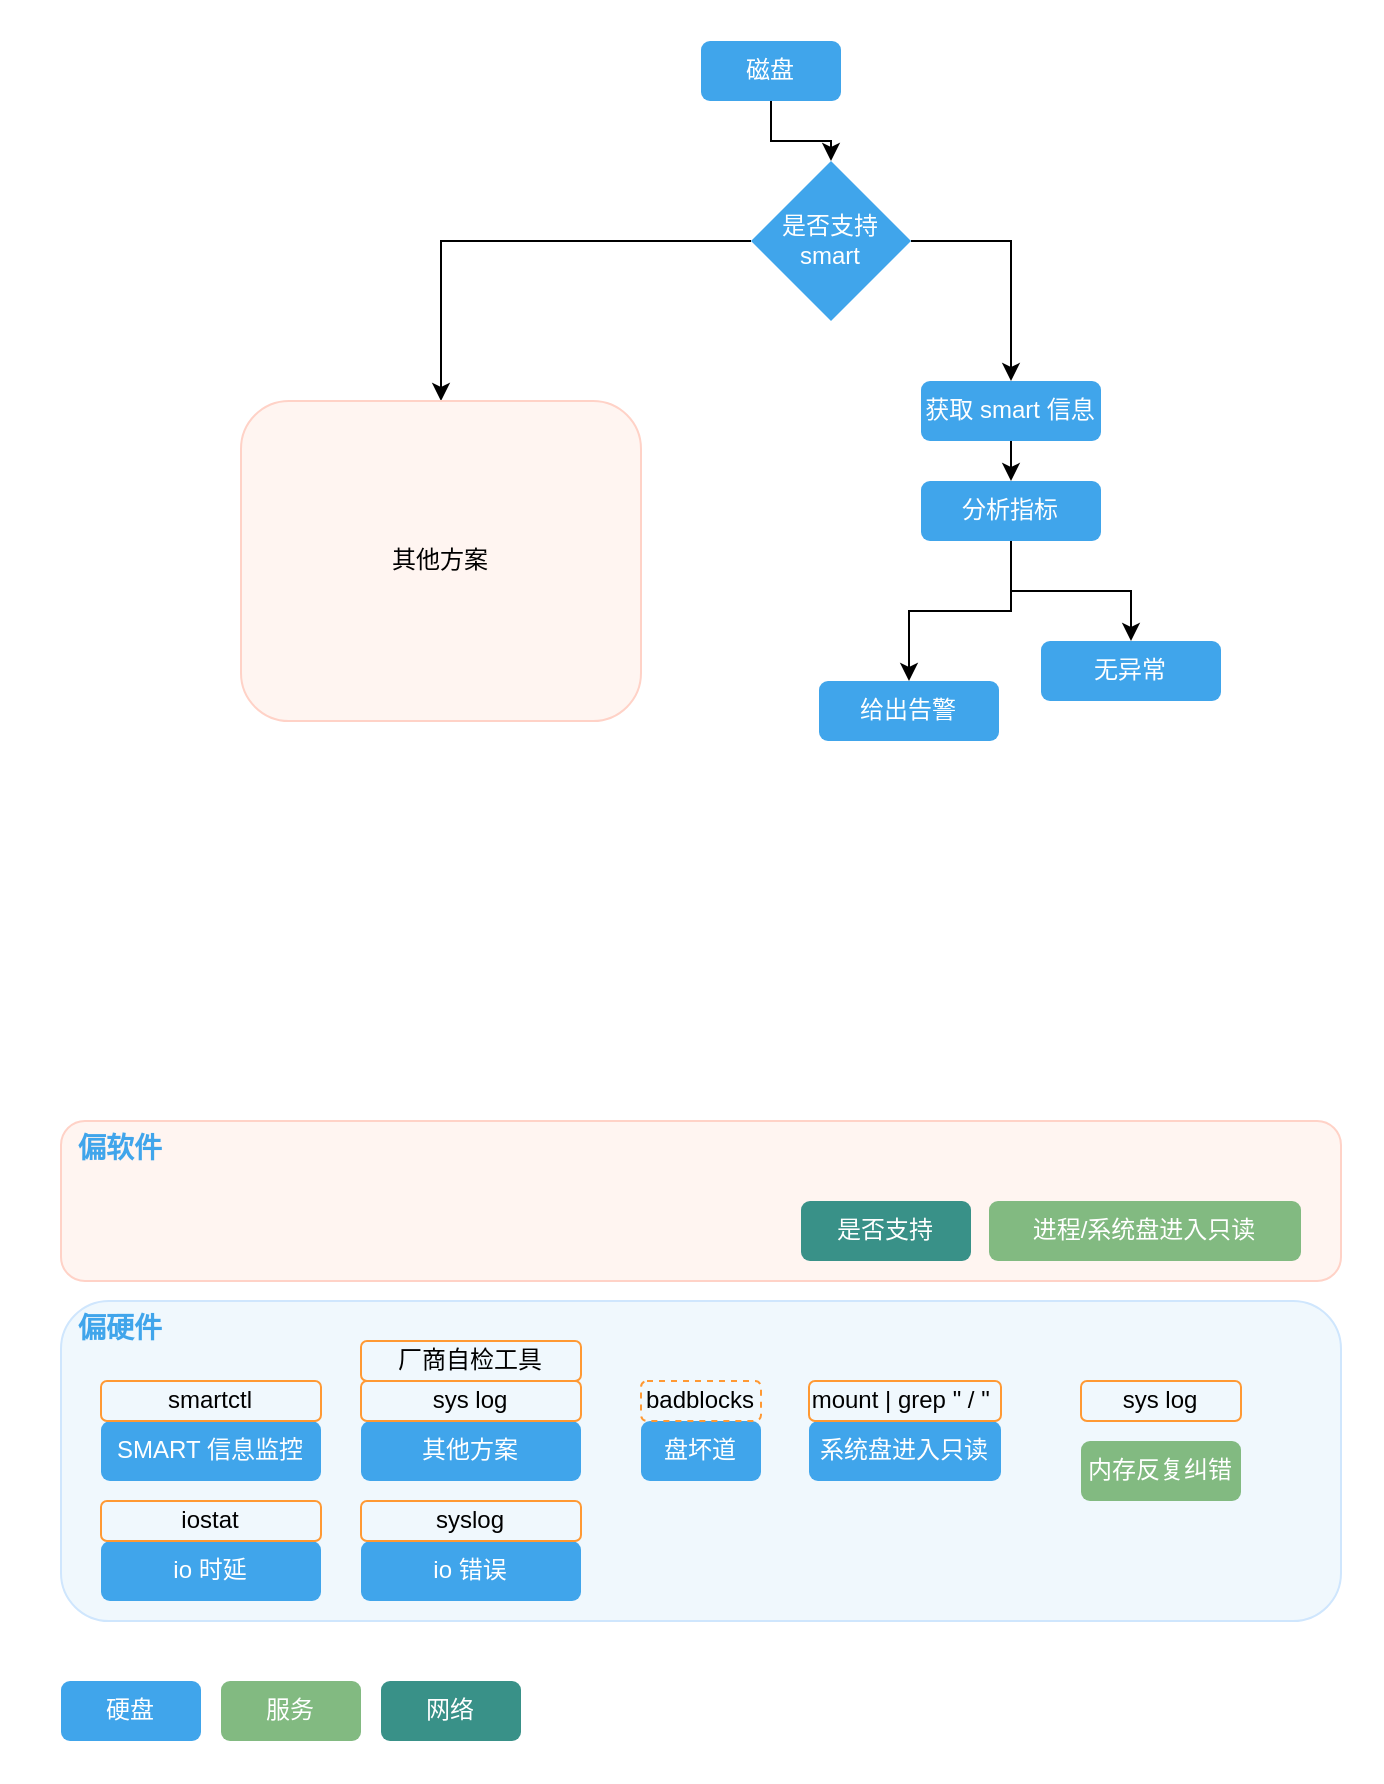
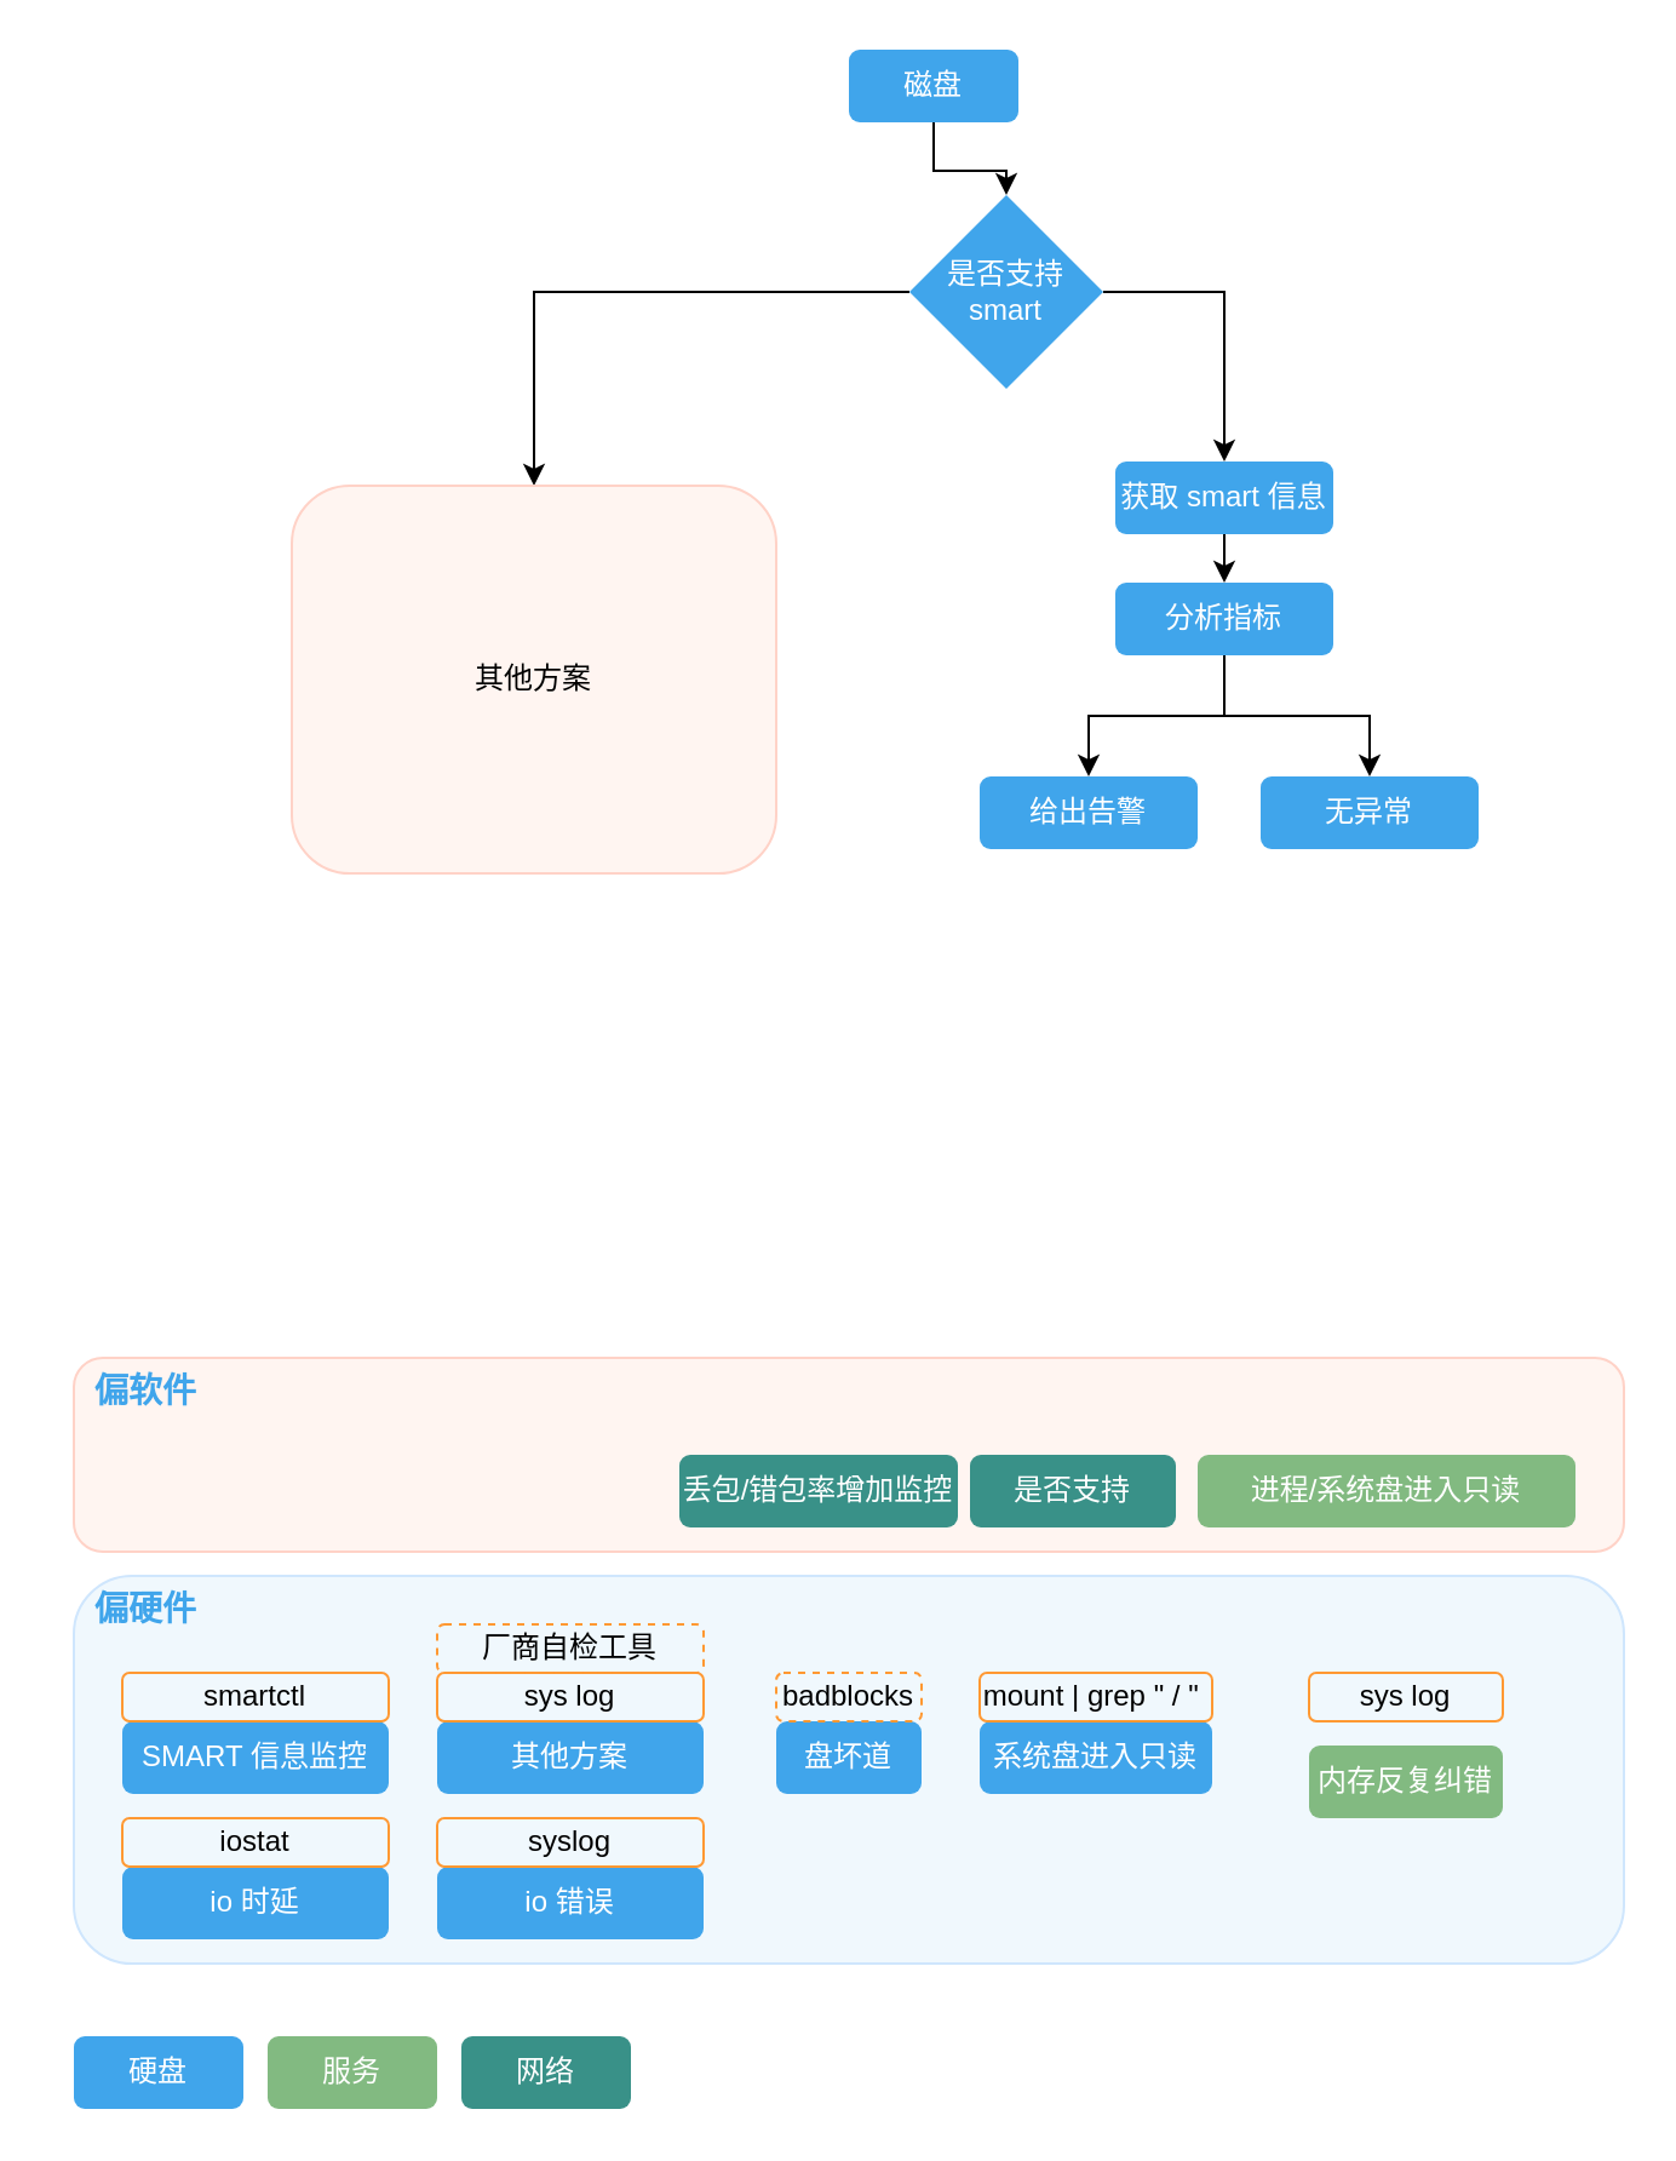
  <mxCell id="0" />
  <mxCell id="1" parent="0" />
  <mxCell id="2" style="edgeStyle=orthogonalEdgeStyle;rounded=0;orthogonalLoop=1;jettySize=auto;html=1;exitX=0.5;exitY=1;exitDx=0;exitDy=0;entryX=0.5;entryY=0;entryDx=0;entryDy=0;" edge="1" parent="1" source="3" target="6"><mxGeometry relative="1" as="geometry" /></mxCell>
  <mxCell id="3" value="磁盘" style="rounded=1;whiteSpace=wrap;html=1;gradientColor=none;fillColor=#40A5EB;strokeColor=none;fontColor=#FFFFFF;" vertex="1" parent="1"><mxGeometry x="350" y="20" width="70" height="30" as="geometry" /></mxCell>
  <mxCell id="4" style="edgeStyle=orthogonalEdgeStyle;rounded=0;orthogonalLoop=1;jettySize=auto;html=1;exitX=0;exitY=0.5;exitDx=0;exitDy=0;entryX=0.5;entryY=0;entryDx=0;entryDy=0;" edge="1" parent="1" source="6" target="7"><mxGeometry relative="1" as="geometry" /></mxCell>
  <mxCell id="5" style="edgeStyle=orthogonalEdgeStyle;rounded=0;orthogonalLoop=1;jettySize=auto;html=1;exitX=1;exitY=0.5;exitDx=0;exitDy=0;entryX=0.5;entryY=0;entryDx=0;entryDy=0;" edge="1" parent="1" source="6" target="9"><mxGeometry relative="1" as="geometry" /></mxCell>
  <mxCell id="6" value="是否支持 smart" style="rhombus;whiteSpace=wrap;html=1;strokeColor=none;fillColor=#40A5EB;fontColor=#FFFFFF;" vertex="1" parent="1"><mxGeometry x="375" y="80" width="80" height="80" as="geometry" /></mxCell>
  <mxCell id="7" value="其他方案" style="rounded=1;whiteSpace=wrap;html=1;fillColor=#FFF5F1;strokeColor=#FFD2C7;" vertex="1" parent="1"><mxGeometry x="120" y="200" width="200" height="160" as="geometry" /></mxCell>
  <mxCell id="8" style="edgeStyle=orthogonalEdgeStyle;rounded=0;orthogonalLoop=1;jettySize=auto;html=1;exitX=0.5;exitY=1;exitDx=0;exitDy=0;entryX=0.5;entryY=0;entryDx=0;entryDy=0;" edge="1" parent="1" source="9" target="12"><mxGeometry relative="1" as="geometry" /></mxCell>
  <mxCell id="9" value="获取 smart 信息" style="rounded=1;whiteSpace=wrap;html=1;gradientColor=none;fillColor=#40A5EB;strokeColor=none;fontColor=#FFFFFF;" vertex="1" parent="1"><mxGeometry x="460" y="190" width="90" height="30" as="geometry" /></mxCell>
  <mxCell id="10" style="edgeStyle=orthogonalEdgeStyle;rounded=0;orthogonalLoop=1;jettySize=auto;html=1;exitX=0.5;exitY=1;exitDx=0;exitDy=0;entryX=0.5;entryY=0;entryDx=0;entryDy=0;" edge="1" parent="1" source="12" target="13"><mxGeometry relative="1" as="geometry" /></mxCell>
  <mxCell id="11" style="edgeStyle=orthogonalEdgeStyle;rounded=0;orthogonalLoop=1;jettySize=auto;html=1;exitX=0.5;exitY=1;exitDx=0;exitDy=0;entryX=0.5;entryY=0;entryDx=0;entryDy=0;" edge="1" parent="1" source="12" target="14"><mxGeometry relative="1" as="geometry" /></mxCell>
  <mxCell id="12" value="分析指标" style="rounded=1;whiteSpace=wrap;html=1;gradientColor=none;fillColor=#40A5EB;strokeColor=none;fontColor=#FFFFFF;" vertex="1" parent="1"><mxGeometry x="460" y="240" width="90" height="30" as="geometry" /></mxCell>
- <mxCell id="13" value="给出告警" style="rounded=1;whiteSpace=wrap;html=1;gradientColor=none;fillColor=#40A5EB;strokeColor=none;fontColor=#FFFFFF;" vertex="1" parent="1"><mxGeometry x="409" y="340" width="90" height="30" as="geometry" /></mxCell>
+ <mxCell id="13" value="给出告警" style="rounded=1;whiteSpace=wrap;html=1;gradientColor=none;fillColor=#40A5EB;strokeColor=none;fontColor=#FFFFFF;" vertex="1" parent="1"><mxGeometry x="404" y="320" width="90" height="30" as="geometry" /></mxCell>
  <mxCell id="14" value="无异常" style="rounded=1;whiteSpace=wrap;html=1;gradientColor=none;fillColor=#40A5EB;strokeColor=none;fontColor=#FFFFFF;" vertex="1" parent="1"><mxGeometry x="520" y="320" width="90" height="30" as="geometry" /></mxCell>
  <mxCell id="15" value="" style="rounded=1;whiteSpace=wrap;html=1;fillColor=#F0F8FD;strokeColor=#CFE6FD;" vertex="1" parent="1"><mxGeometry x="30" y="650" width="640" height="160" as="geometry" /></mxCell>
  <mxCell id="16" value="" style="rounded=1;whiteSpace=wrap;html=1;fillColor=#FFF5F1;strokeColor=#FFD2C7;" vertex="1" parent="1"><mxGeometry x="30" y="560" width="640" height="80" as="geometry" /></mxCell>
  <mxCell id="17" value="SMART 信息监控" style="rounded=1;whiteSpace=wrap;html=1;gradientColor=none;fillColor=#40A5EB;strokeColor=none;fontColor=#FFFFFF;" vertex="1" parent="1"><mxGeometry x="50" y="710" width="110" height="30" as="geometry" /></mxCell>
  <mxCell id="18" value="盘坏道" style="rounded=1;whiteSpace=wrap;html=1;gradientColor=none;fillColor=#40A5EB;strokeColor=none;fontColor=#FFFFFF;" vertex="1" parent="1"><mxGeometry x="320" y="710" width="60" height="30" as="geometry" /></mxCell>
  <mxCell id="19" value="系统盘进入只读" style="rounded=1;whiteSpace=wrap;html=1;gradientColor=none;fillColor=#40A5EB;strokeColor=none;fontColor=#FFFFFF;" vertex="1" parent="1"><mxGeometry x="404" y="710" width="96" height="30" as="geometry" /></mxCell>
  <mxCell id="20" value="内存反复纠错" style="rounded=1;whiteSpace=wrap;html=1;gradientColor=none;fillColor=#82BA81;strokeColor=none;fontColor=#FFFFFF;" vertex="1" parent="1"><mxGeometry x="540" y="720" width="80" height="30" as="geometry" /></mxCell>
  <mxCell id="21" value="smartctl" style="rounded=1;whiteSpace=wrap;html=1;fillColor=none;strokeColor=#FF9933;" vertex="1" parent="1"><mxGeometry x="50" y="690" width="110" height="20" as="geometry" /></mxCell>
  <mxCell id="22" value="其他方案" style="rounded=1;whiteSpace=wrap;html=1;gradientColor=none;fillColor=#40A5EB;strokeColor=none;fontColor=#FFFFFF;" vertex="1" parent="1"><mxGeometry x="180" y="710" width="110" height="30" as="geometry" /></mxCell>
  <mxCell id="23" value="sys log" style="rounded=1;whiteSpace=wrap;html=1;fillColor=none;strokeColor=#FF9933;" vertex="1" parent="1"><mxGeometry x="180" y="690" width="110" height="20" as="geometry" /></mxCell>
- <mxCell id="24" value="厂商自检工具" style="rounded=1;whiteSpace=wrap;html=1;fillColor=none;strokeColor=#FF9933;" vertex="1" parent="1"><mxGeometry x="180" y="670" width="110" height="20" as="geometry" /></mxCell>
+ <mxCell id="24" value="厂商自检工具" style="rounded=1;whiteSpace=wrap;html=1;fillColor=none;strokeColor=#FF9933;dashed=1;" vertex="1" parent="1"><mxGeometry x="180" y="670" width="110" height="20" as="geometry" /></mxCell>
  <mxCell id="25" value="badblocks" style="rounded=1;whiteSpace=wrap;html=1;fillColor=none;strokeColor=#FF9933;dashed=1;" vertex="1" parent="1"><mxGeometry x="320" y="690" width="60" height="20" as="geometry" /></mxCell>
  <mxCell id="26" value="mount | grep &quot; / &quot;&amp;nbsp;" style="rounded=1;whiteSpace=wrap;html=1;fillColor=none;strokeColor=#FF9933;" vertex="1" parent="1"><mxGeometry x="404" y="690" width="96" height="20" as="geometry" /></mxCell>
  <mxCell id="27" value="sys log" style="rounded=1;whiteSpace=wrap;html=1;fillColor=none;strokeColor=#FF9933;" vertex="1" parent="1"><mxGeometry x="540" y="690" width="80" height="20" as="geometry" /></mxCell>
  <mxCell id="28" value="进程/系统盘进入只读" style="rounded=1;whiteSpace=wrap;html=1;gradientColor=none;fillColor=#82BA81;strokeColor=none;fontColor=#FFFFFF;" vertex="1" parent="1"><mxGeometry x="494" y="600" width="156" height="30" as="geometry" /></mxCell>
  <mxCell id="29" value="是否支持" style="rounded=1;whiteSpace=wrap;html=1;gradientColor=none;fillColor=#399188;strokeColor=none;fontColor=#FFFFFF;" vertex="1" parent="1"><mxGeometry x="400" y="600" width="85" height="30" as="geometry" /></mxCell>
+ <mxCell id="30" value="丢包/错包率增加监控" style="rounded=1;whiteSpace=wrap;html=1;gradientColor=none;fillColor=#399188;strokeColor=none;fontColor=#FFFFFF;" vertex="1" parent="1"><mxGeometry x="280" y="600" width="115" height="30" as="geometry" /></mxCell>
  <mxCell id="31" value="&lt;span style=&quot;font-size: 14px;&quot;&gt;&lt;b&gt;&lt;font color=&quot;#40a5eb&quot;&gt;偏软件&lt;/font&gt;&lt;/b&gt;&lt;/span&gt;" style="text;html=1;strokeColor=none;fillColor=none;align=center;verticalAlign=middle;whiteSpace=wrap;rounded=0;" vertex="1" parent="1"><mxGeometry x="20" y="560" width="80" height="28" as="geometry" /></mxCell>
  <mxCell id="32" value="&lt;span style=&quot;font-size: 14px;&quot;&gt;&lt;b&gt;&lt;font color=&quot;#40a5eb&quot;&gt;偏硬件&lt;/font&gt;&lt;/b&gt;&lt;/span&gt;" style="text;html=1;strokeColor=none;fillColor=none;align=center;verticalAlign=middle;whiteSpace=wrap;rounded=0;" vertex="1" parent="1"><mxGeometry x="20" y="650" width="80" height="28" as="geometry" /></mxCell>
  <mxCell id="33" value="硬盘" style="rounded=1;whiteSpace=wrap;html=1;gradientColor=none;fillColor=#40A5EB;strokeColor=none;fontColor=#FFFFFF;" vertex="1" parent="1"><mxGeometry x="30" y="840" width="70" height="30" as="geometry" /></mxCell>
  <mxCell id="34" value="服务" style="rounded=1;whiteSpace=wrap;html=1;gradientColor=none;fillColor=#82BA81;strokeColor=none;fontColor=#FFFFFF;" vertex="1" parent="1"><mxGeometry x="110" y="840" width="70" height="30" as="geometry" /></mxCell>
  <mxCell id="35" value="网络" style="rounded=1;whiteSpace=wrap;html=1;gradientColor=none;fillColor=#399188;strokeColor=none;fontColor=#FFFFFF;" vertex="1" parent="1"><mxGeometry x="190" y="840" width="70" height="30" as="geometry" /></mxCell>
  <mxCell id="36" value="io 时延" style="rounded=1;whiteSpace=wrap;html=1;gradientColor=none;fillColor=#40A5EB;strokeColor=none;fontColor=#FFFFFF;" vertex="1" parent="1"><mxGeometry x="50" y="770" width="110" height="30" as="geometry" /></mxCell>
  <mxCell id="37" value="iostat" style="rounded=1;whiteSpace=wrap;html=1;fillColor=none;strokeColor=#FF9933;" vertex="1" parent="1"><mxGeometry x="50" y="750" width="110" height="20" as="geometry" /></mxCell>
  <mxCell id="38" value="io 错误" style="rounded=1;whiteSpace=wrap;html=1;gradientColor=none;fillColor=#40A5EB;strokeColor=none;fontColor=#FFFFFF;" vertex="1" parent="1"><mxGeometry x="180" y="770" width="110" height="30" as="geometry" /></mxCell>
  <mxCell id="39" value="syslog" style="rounded=1;whiteSpace=wrap;html=1;fillColor=none;strokeColor=#FF9933;" vertex="1" parent="1"><mxGeometry x="180" y="750" width="110" height="20" as="geometry" /></mxCell>
